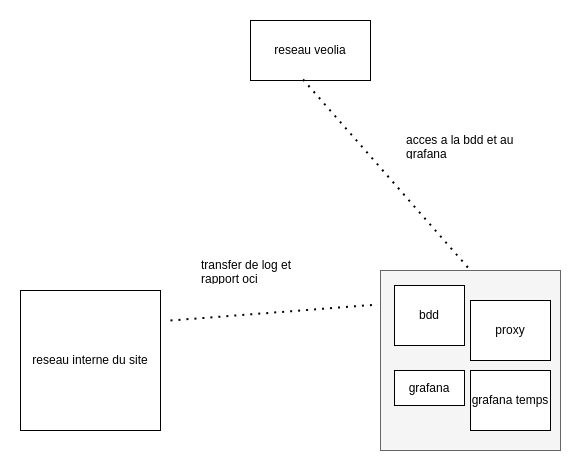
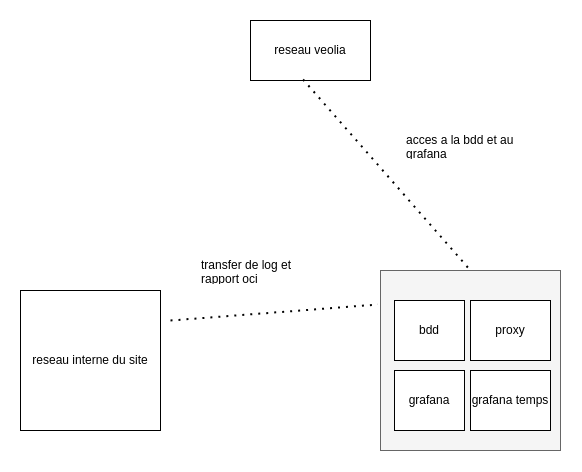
  <mxCell id="0" />
  <mxCell id="1" parent="0" />
  <mxCell id="2" value="reseau interne du site" style="rounded=0;whiteSpace=wrap;html=1;" parent="1" vertex="1"><mxGeometry x="20" y="290" width="140" height="140" as="geometry" /></mxCell>
  <mxCell id="3" value="reseau veolia" style="rounded=0;whiteSpace=wrap;html=1;" parent="1" vertex="1"><mxGeometry x="250" y="20" width="120" height="60" as="geometry" /></mxCell>
  <mxCell id="4" value="" style="whiteSpace=wrap;html=1;aspect=fixed;fillColor=#f5f5f5;fontColor=#333333;strokeColor=#666666;" parent="1" vertex="1"><mxGeometry x="380" y="270" width="180" height="180" as="geometry" /></mxCell>
- <mxCell id="5" value="bdd" style="rounded=0;whiteSpace=wrap;html=1;" parent="1" vertex="1"><mxGeometry x="394" y="285" width="70" height="60" as="geometry" /></mxCell>
- <mxCell id="6" value="grafana" style="rounded=0;whiteSpace=wrap;html=1;" parent="1" vertex="1"><mxGeometry x="394" y="370" width="70" height="35" as="geometry" /></mxCell>
+ <mxCell id="5" value="bdd" style="rounded=0;whiteSpace=wrap;html=1;" parent="1" vertex="1"><mxGeometry x="394" y="300" width="70" height="60" as="geometry" /></mxCell>
+ <mxCell id="6" value="grafana" style="rounded=0;whiteSpace=wrap;html=1;" parent="1" vertex="1"><mxGeometry x="394" y="370" width="70" height="60" as="geometry" /></mxCell>
  <mxCell id="7" value="grafana temps" style="rounded=0;whiteSpace=wrap;html=1;" parent="1" vertex="1"><mxGeometry x="470" y="370" width="80" height="60" as="geometry" /></mxCell>
  <mxCell id="8" value="" style="endArrow=none;dashed=1;html=1;dashPattern=1 3;strokeWidth=2;rounded=0;exitX=0.438;exitY=0.983;exitDx=0;exitDy=0;exitPerimeter=0;entryX=0.5;entryY=0;entryDx=0;entryDy=0;" parent="1" source="3" target="4" edge="1"><mxGeometry width="50" height="50" relative="1" as="geometry"><mxPoint x="370" y="390" as="sourcePoint" /><mxPoint x="500.248" y="167.642" as="targetPoint" /></mxGeometry></mxCell>
  <mxCell id="9" value="proxy" style="rounded=0;whiteSpace=wrap;html=1;" parent="1" vertex="1"><mxGeometry x="470" y="300" width="80" height="60" as="geometry" /></mxCell>
  <mxCell id="10" value="" style="endArrow=none;dashed=1;html=1;dashPattern=1 3;strokeWidth=2;rounded=0;entryX=-0.014;entryY=0.189;entryDx=0;entryDy=0;entryPerimeter=0;" parent="1" target="4" edge="1"><mxGeometry width="50" height="50" relative="1" as="geometry"><mxPoint x="170" y="320" as="sourcePoint" /><mxPoint x="364" y="324.33" as="targetPoint" /></mxGeometry></mxCell>
  <mxCell id="11" value="transfer de log et rapport oci" style="text;strokeColor=none;fillColor=none;align=left;verticalAlign=middle;spacingLeft=4;spacingRight=4;overflow=hidden;points=[[0,0.5],[1,0.5]];portConstraint=eastwest;rotatable=0;whiteSpace=wrap;html=1;" parent="1" vertex="1"><mxGeometry x="195" y="255" width="130" height="30" as="geometry" /></mxCell>
  <mxCell id="12" value="acces a la bdd et au grafana" style="text;strokeColor=none;fillColor=none;align=left;verticalAlign=middle;spacingLeft=4;spacingRight=4;overflow=hidden;points=[[0,0.5],[1,0.5]];portConstraint=eastwest;rotatable=0;whiteSpace=wrap;html=1;" parent="1" vertex="1"><mxGeometry x="400" y="130" width="140" height="30" as="geometry" /></mxCell>
